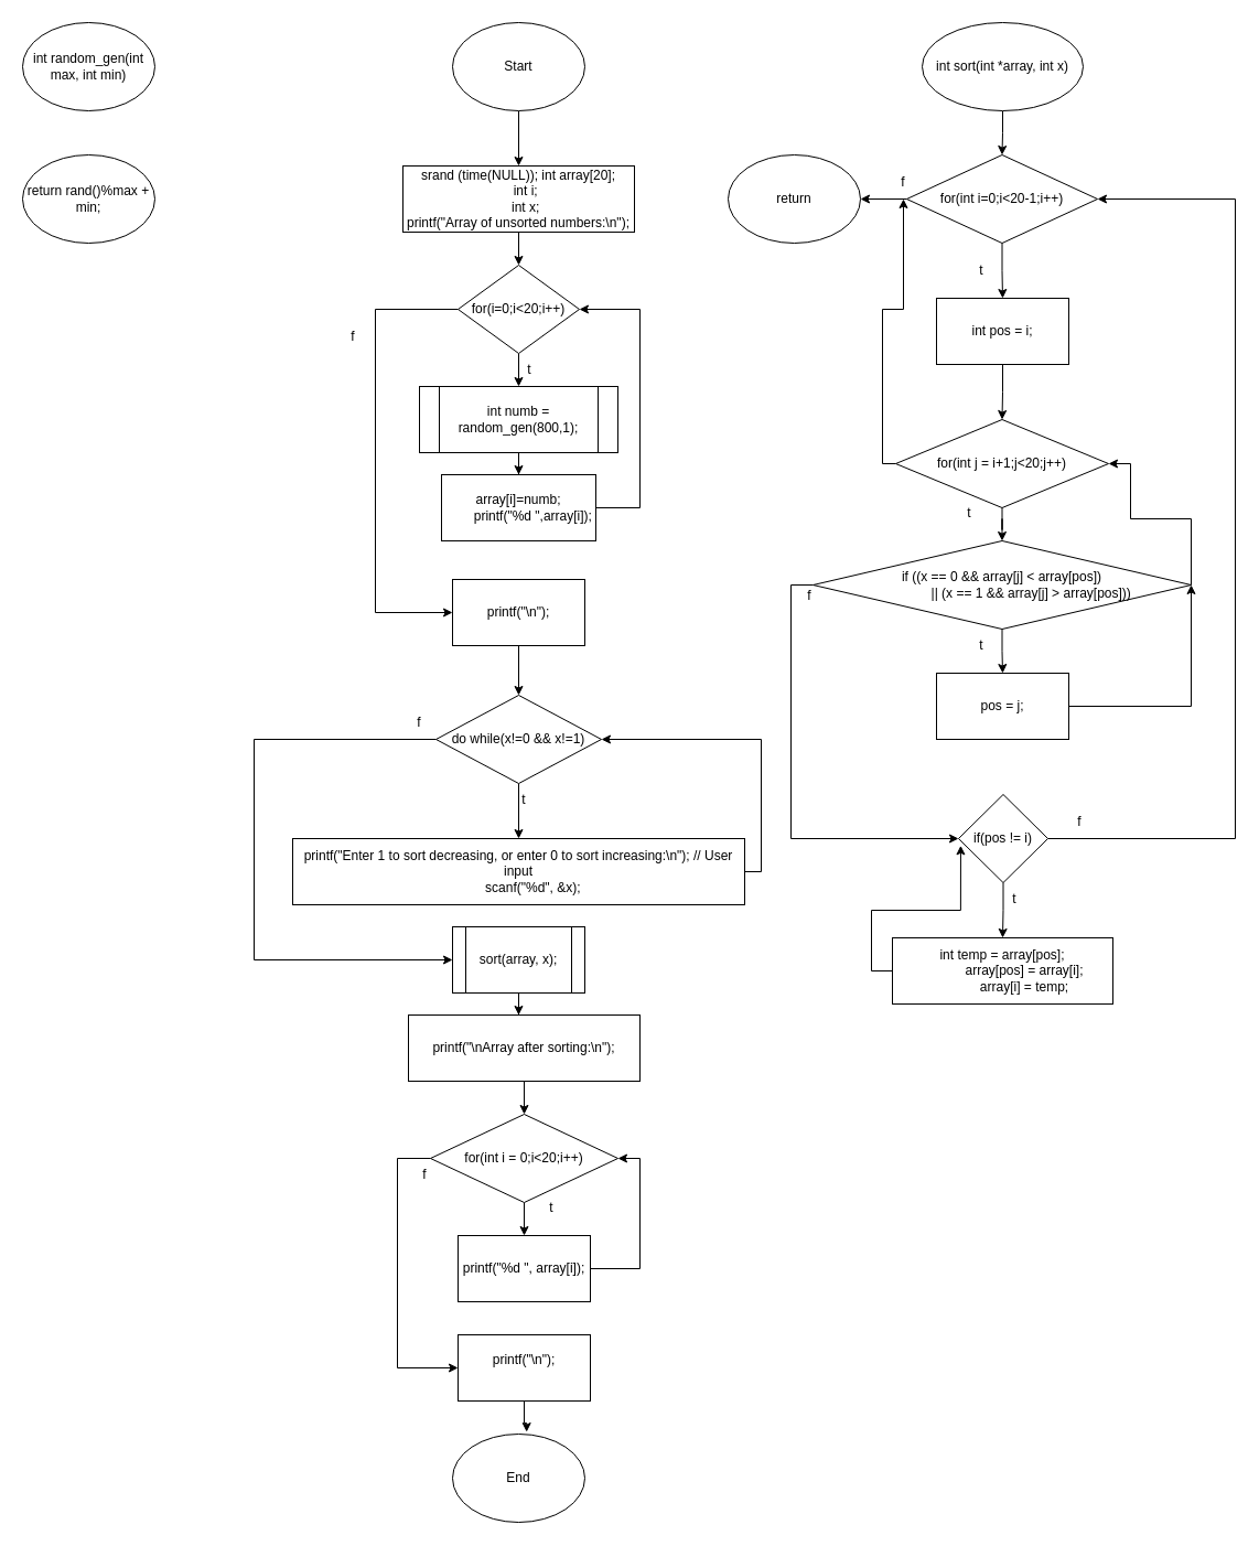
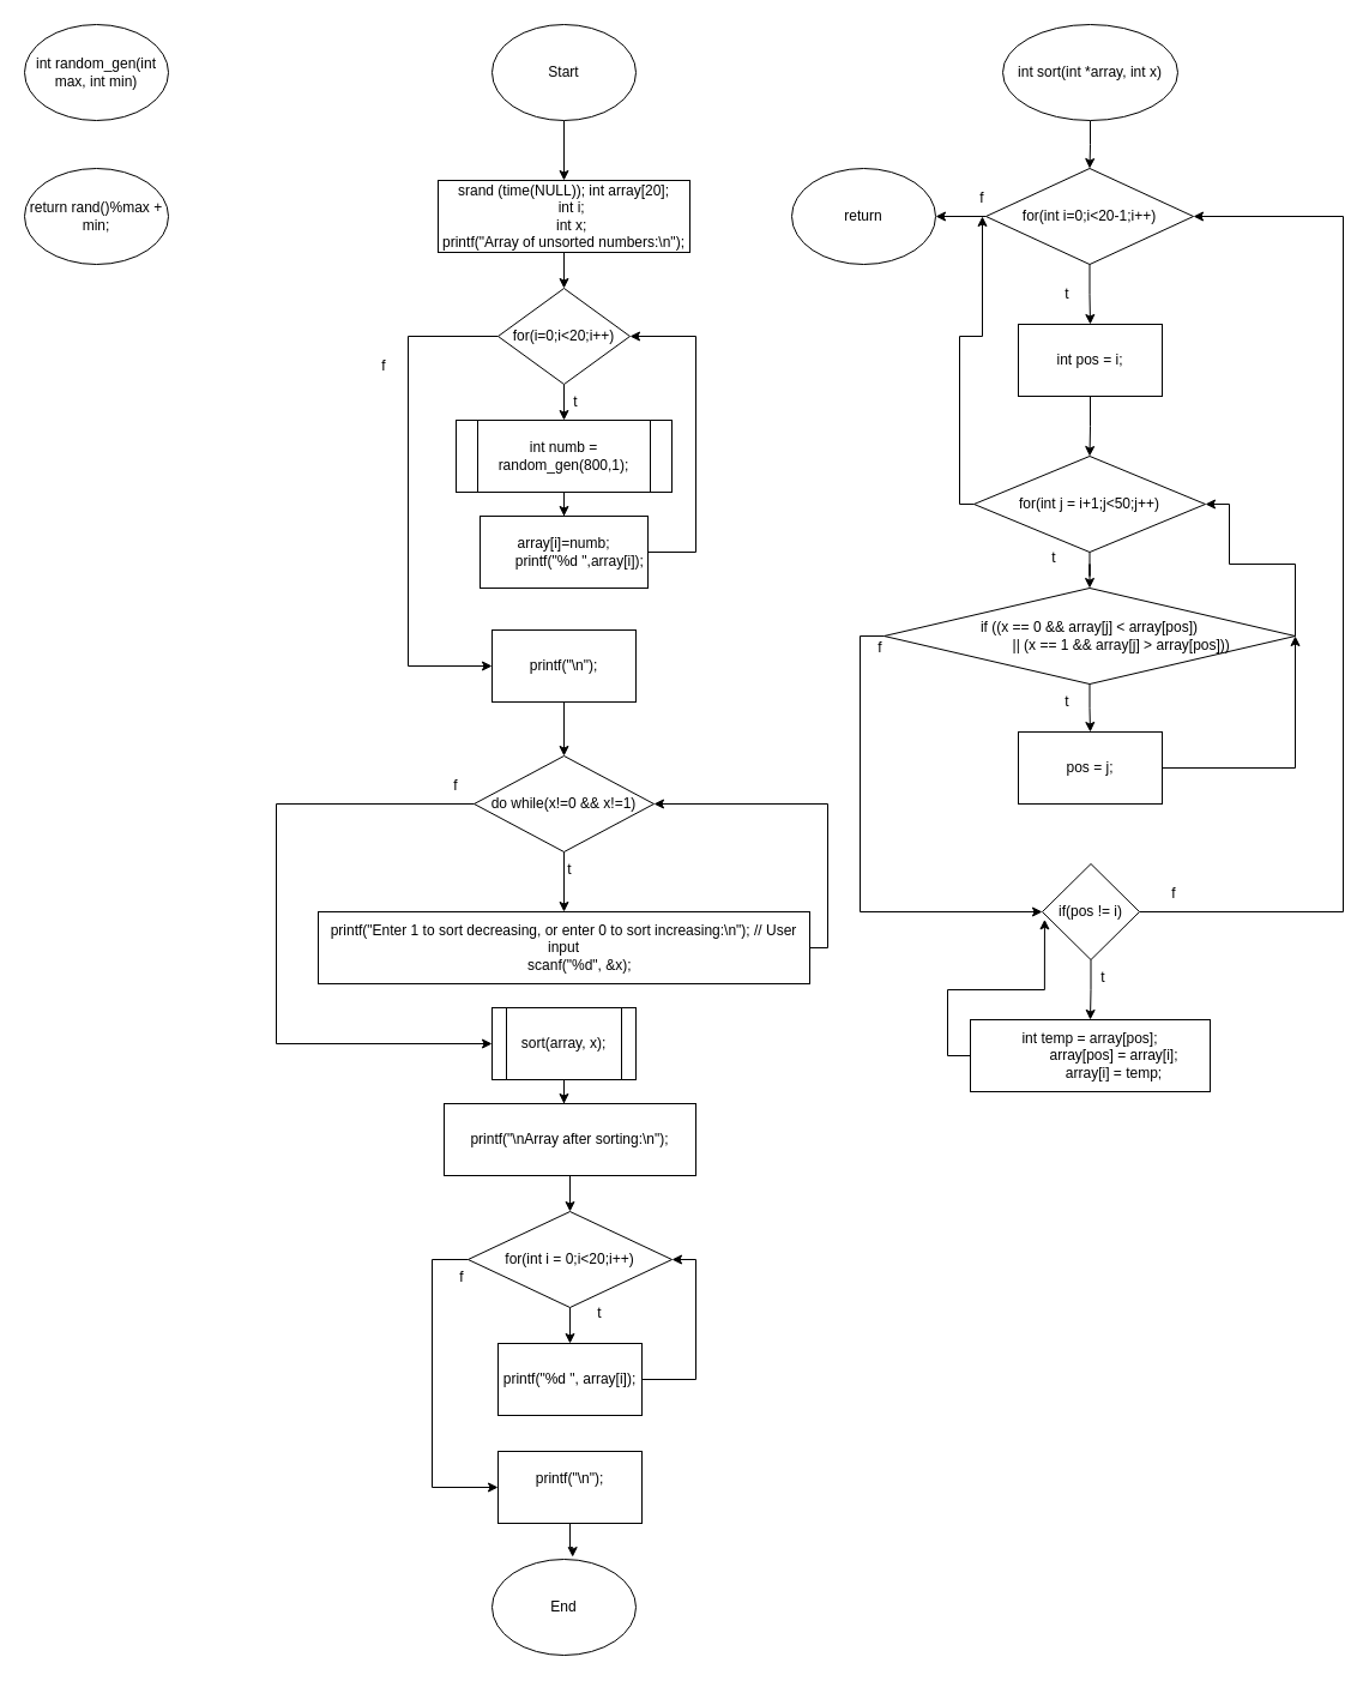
  <mxCell id="0" />
  <mxCell id="1" parent="0" />
  <mxCell id="2" style="edgeStyle=orthogonalEdgeStyle;rounded=0;orthogonalLoop=1;jettySize=auto;html=1;entryX=0.5;entryY=0;entryDx=0;entryDy=0;" edge="1" parent="1" source="3" target="5"><mxGeometry relative="1" as="geometry" /></mxCell>
  <mxCell id="3" value="Start" style="ellipse;whiteSpace=wrap;html=1;" vertex="1" parent="1"><mxGeometry x="410" y="20" width="120" height="80" as="geometry" /></mxCell>
  <mxCell id="4" style="edgeStyle=orthogonalEdgeStyle;rounded=0;orthogonalLoop=1;jettySize=auto;html=1;exitX=0.5;exitY=1;exitDx=0;exitDy=0;entryX=0.5;entryY=0;entryDx=0;entryDy=0;" edge="1" parent="1" source="5" target="8"><mxGeometry relative="1" as="geometry" /></mxCell>
  <mxCell id="5" value="&lt;div&gt;srand (time(NULL));&amp;nbsp;&lt;span&gt;int array[20];&lt;/span&gt;&lt;/div&gt;&lt;div&gt;&amp;nbsp; &amp;nbsp; int i;&lt;/div&gt;&lt;div&gt;&amp;nbsp; &amp;nbsp; int x;&lt;/div&gt;&lt;div&gt;printf(&quot;Array of unsorted numbers:\n&quot;);&lt;br&gt;&lt;/div&gt;" style="rounded=0;whiteSpace=wrap;html=1;" vertex="1" parent="1"><mxGeometry x="365" y="150" width="210" height="60" as="geometry" /></mxCell>
  <mxCell id="6" style="edgeStyle=orthogonalEdgeStyle;rounded=0;orthogonalLoop=1;jettySize=auto;html=1;exitX=0.5;exitY=1;exitDx=0;exitDy=0;entryX=0.5;entryY=0;entryDx=0;entryDy=0;" edge="1" parent="1" source="8" target="12"><mxGeometry relative="1" as="geometry" /></mxCell>
  <mxCell id="7" style="edgeStyle=orthogonalEdgeStyle;rounded=0;orthogonalLoop=1;jettySize=auto;html=1;entryX=0;entryY=0.5;entryDx=0;entryDy=0;" edge="1" parent="1" source="8" target="14"><mxGeometry relative="1" as="geometry"><Array as="points"><mxPoint x="340" y="280" /><mxPoint x="340" y="555" /></Array></mxGeometry></mxCell>
  <mxCell id="8" value="for(i=0;i&amp;lt;20;i++)" style="rhombus;whiteSpace=wrap;html=1;" vertex="1" parent="1"><mxGeometry x="415" y="240" width="110" height="80" as="geometry" /></mxCell>
  <mxCell id="9" style="edgeStyle=orthogonalEdgeStyle;rounded=0;orthogonalLoop=1;jettySize=auto;html=1;entryX=1;entryY=0.5;entryDx=0;entryDy=0;" edge="1" parent="1" source="10" target="8"><mxGeometry relative="1" as="geometry"><Array as="points"><mxPoint x="580" y="460" /><mxPoint x="580" y="280" /></Array></mxGeometry></mxCell>
  <mxCell id="10" value="&lt;div&gt;array[i]=numb;&lt;/div&gt;&lt;div&gt;&amp;nbsp; &amp;nbsp; &amp;nbsp; &amp;nbsp; printf(&quot;%d &quot;,array[i]);&lt;/div&gt;" style="rounded=0;whiteSpace=wrap;html=1;" vertex="1" parent="1"><mxGeometry x="400" y="430" width="140" height="60" as="geometry" /></mxCell>
  <mxCell id="11" style="edgeStyle=orthogonalEdgeStyle;rounded=0;orthogonalLoop=1;jettySize=auto;html=1;entryX=0.5;entryY=0;entryDx=0;entryDy=0;" edge="1" parent="1" source="12" target="10"><mxGeometry relative="1" as="geometry" /></mxCell>
  <mxCell id="12" value="int numb = random_gen(800,1);" style="shape=process;whiteSpace=wrap;html=1;backgroundOutline=1;" vertex="1" parent="1"><mxGeometry x="380" y="350" width="180" height="60" as="geometry" /></mxCell>
  <mxCell id="13" style="edgeStyle=orthogonalEdgeStyle;rounded=0;orthogonalLoop=1;jettySize=auto;html=1;entryX=0.5;entryY=0;entryDx=0;entryDy=0;" edge="1" parent="1" source="14" target="17"><mxGeometry relative="1" as="geometry" /></mxCell>
  <mxCell id="14" value="printf(&quot;\n&quot;);" style="rounded=0;whiteSpace=wrap;html=1;" vertex="1" parent="1"><mxGeometry x="410" y="525" width="120" height="60" as="geometry" /></mxCell>
  <mxCell id="15" style="edgeStyle=orthogonalEdgeStyle;rounded=0;orthogonalLoop=1;jettySize=auto;html=1;exitX=0.5;exitY=1;exitDx=0;exitDy=0;entryX=0.5;entryY=0;entryDx=0;entryDy=0;" edge="1" parent="1" source="17" target="19"><mxGeometry relative="1" as="geometry" /></mxCell>
  <mxCell id="16" style="edgeStyle=orthogonalEdgeStyle;rounded=0;orthogonalLoop=1;jettySize=auto;html=1;entryX=0;entryY=0.5;entryDx=0;entryDy=0;" edge="1" parent="1" source="17" target="33"><mxGeometry relative="1" as="geometry"><Array as="points"><mxPoint x="230" y="670" /><mxPoint x="230" y="870" /></Array></mxGeometry></mxCell>
  <mxCell id="17" value="do while(x!=0 &amp;amp;&amp;amp; x!=1)" style="rhombus;whiteSpace=wrap;html=1;" vertex="1" parent="1"><mxGeometry x="395" y="630" width="150" height="80" as="geometry" /></mxCell>
  <mxCell id="18" style="edgeStyle=orthogonalEdgeStyle;rounded=0;orthogonalLoop=1;jettySize=auto;html=1;entryX=1;entryY=0.5;entryDx=0;entryDy=0;" edge="1" parent="1" source="19" target="17"><mxGeometry relative="1" as="geometry"><Array as="points"><mxPoint x="690" y="790" /><mxPoint x="690" y="670" /></Array></mxGeometry></mxCell>
  <mxCell id="19" value="&lt;div&gt;printf(&quot;Enter 1 to sort decreasing, or enter 0 to sort increasing:\n&quot;); // User input&lt;/div&gt;&lt;div&gt;&amp;nbsp; &amp;nbsp; &amp;nbsp; &amp;nbsp; scanf(&quot;%d&quot;, &amp;amp;x);&lt;/div&gt;" style="rounded=0;whiteSpace=wrap;html=1;" vertex="1" parent="1"><mxGeometry x="265" y="760" width="410" height="60" as="geometry" /></mxCell>
  <mxCell id="20" style="edgeStyle=orthogonalEdgeStyle;rounded=0;orthogonalLoop=1;jettySize=auto;html=1;entryX=0.5;entryY=0;entryDx=0;entryDy=0;" edge="1" parent="1" source="21" target="24"><mxGeometry relative="1" as="geometry" /></mxCell>
  <mxCell id="21" value="printf(&quot;\nArray after sorting:\n&quot;);" style="rounded=0;whiteSpace=wrap;html=1;" vertex="1" parent="1"><mxGeometry x="370" y="920" width="210" height="60" as="geometry" /></mxCell>
  <mxCell id="22" style="edgeStyle=orthogonalEdgeStyle;rounded=0;orthogonalLoop=1;jettySize=auto;html=1;entryX=0.5;entryY=0;entryDx=0;entryDy=0;" edge="1" parent="1" source="24" target="26"><mxGeometry relative="1" as="geometry" /></mxCell>
  <mxCell id="23" style="edgeStyle=orthogonalEdgeStyle;rounded=0;orthogonalLoop=1;jettySize=auto;html=1;entryX=0;entryY=0.5;entryDx=0;entryDy=0;" edge="1" parent="1" source="24" target="28"><mxGeometry relative="1" as="geometry"><Array as="points"><mxPoint x="360" y="1050" /><mxPoint x="360" y="1240" /></Array></mxGeometry></mxCell>
  <mxCell id="24" value="for(int i = 0;i&amp;lt;20;i++)" style="rhombus;whiteSpace=wrap;html=1;" vertex="1" parent="1"><mxGeometry x="390" y="1010" width="170" height="80" as="geometry" /></mxCell>
  <mxCell id="25" style="edgeStyle=orthogonalEdgeStyle;rounded=0;orthogonalLoop=1;jettySize=auto;html=1;entryX=1;entryY=0.5;entryDx=0;entryDy=0;" edge="1" parent="1" source="26" target="24"><mxGeometry relative="1" as="geometry"><Array as="points"><mxPoint x="580" y="1150" /><mxPoint x="580" y="1050" /></Array></mxGeometry></mxCell>
  <mxCell id="26" value="printf(&quot;%d &quot;, array[i]);" style="rounded=0;whiteSpace=wrap;html=1;" vertex="1" parent="1"><mxGeometry x="415" y="1120" width="120" height="60" as="geometry" /></mxCell>
  <mxCell id="27" style="edgeStyle=orthogonalEdgeStyle;rounded=0;orthogonalLoop=1;jettySize=auto;html=1;entryX=0.56;entryY=-0.024;entryDx=0;entryDy=0;entryPerimeter=0;" edge="1" parent="1" source="28" target="29"><mxGeometry relative="1" as="geometry" /></mxCell>
  <mxCell id="28" value="&lt;div&gt;printf(&quot;\n&quot;);&lt;/div&gt;&lt;div&gt;&lt;br&gt;&lt;/div&gt;" style="rounded=0;whiteSpace=wrap;html=1;" vertex="1" parent="1"><mxGeometry x="415" y="1210" width="120" height="60" as="geometry" /></mxCell>
  <mxCell id="29" value="End" style="ellipse;whiteSpace=wrap;html=1;" vertex="1" parent="1"><mxGeometry x="410" y="1300" width="120" height="80" as="geometry" /></mxCell>
  <mxCell id="30" style="edgeStyle=orthogonalEdgeStyle;rounded=0;orthogonalLoop=1;jettySize=auto;html=1;entryX=0.5;entryY=0;entryDx=0;entryDy=0;" edge="1" parent="1" source="31" target="36"><mxGeometry relative="1" as="geometry" /></mxCell>
  <mxCell id="31" value="int sort(int *array, int x)" style="ellipse;whiteSpace=wrap;html=1;" vertex="1" parent="1"><mxGeometry x="836" y="20" width="146" height="80" as="geometry" /></mxCell>
  <mxCell id="32" style="edgeStyle=orthogonalEdgeStyle;rounded=0;orthogonalLoop=1;jettySize=auto;html=1;entryX=0.476;entryY=0;entryDx=0;entryDy=0;entryPerimeter=0;" edge="1" parent="1" source="33" target="21"><mxGeometry relative="1" as="geometry" /></mxCell>
  <mxCell id="33" value="sort(array, x);" style="shape=process;whiteSpace=wrap;html=1;backgroundOutline=1;" vertex="1" parent="1"><mxGeometry x="410" y="840" width="120" height="60" as="geometry" /></mxCell>
  <mxCell id="34" style="edgeStyle=orthogonalEdgeStyle;rounded=0;orthogonalLoop=1;jettySize=auto;html=1;" edge="1" parent="1" source="36" target="38"><mxGeometry relative="1" as="geometry" /></mxCell>
  <mxCell id="35" style="edgeStyle=orthogonalEdgeStyle;rounded=0;orthogonalLoop=1;jettySize=auto;html=1;exitX=0;exitY=0.5;exitDx=0;exitDy=0;" edge="1" parent="1" source="36" target="53"><mxGeometry relative="1" as="geometry" /></mxCell>
  <mxCell id="36" value="for(int i=0;i&amp;lt;20-1;i++)" style="rhombus;whiteSpace=wrap;html=1;" vertex="1" parent="1"><mxGeometry x="822" y="140" width="173" height="80" as="geometry" /></mxCell>
  <mxCell id="37" style="edgeStyle=orthogonalEdgeStyle;rounded=0;orthogonalLoop=1;jettySize=auto;html=1;entryX=0.5;entryY=0;entryDx=0;entryDy=0;" edge="1" parent="1" source="38" target="41"><mxGeometry relative="1" as="geometry" /></mxCell>
  <mxCell id="38" value="int pos = i;" style="rounded=0;whiteSpace=wrap;html=1;" vertex="1" parent="1"><mxGeometry x="849" y="270" width="120" height="60" as="geometry" /></mxCell>
  <mxCell id="39" style="edgeStyle=orthogonalEdgeStyle;rounded=0;orthogonalLoop=1;jettySize=auto;html=1;entryX=0.5;entryY=0;entryDx=0;entryDy=0;" edge="1" parent="1" source="41" target="45"><mxGeometry relative="1" as="geometry" /></mxCell>
  <mxCell id="40" style="edgeStyle=orthogonalEdgeStyle;rounded=0;orthogonalLoop=1;jettySize=auto;html=1;entryX=0.5;entryY=1;entryDx=0;entryDy=0;" edge="1" parent="1" source="41" target="62"><mxGeometry relative="1" as="geometry"><Array as="points"><mxPoint x="800" y="420" /><mxPoint x="800" y="280" /><mxPoint x="819" y="280" /></Array></mxGeometry></mxCell>
- <mxCell id="41" value="for(int j = i+1;j&amp;lt;20;j++)" style="rhombus;whiteSpace=wrap;html=1;" vertex="1" parent="1"><mxGeometry x="812" y="380" width="193" height="80" as="geometry" /></mxCell>
+ <mxCell id="41" value="for(int j = i+1;j&amp;lt;50;j++)" style="rhombus;whiteSpace=wrap;html=1;" vertex="1" parent="1"><mxGeometry x="812" y="380" width="193" height="80" as="geometry" /></mxCell>
  <mxCell id="42" style="edgeStyle=orthogonalEdgeStyle;rounded=0;orthogonalLoop=1;jettySize=auto;html=1;entryX=0.5;entryY=0;entryDx=0;entryDy=0;" edge="1" parent="1" source="45" target="47"><mxGeometry relative="1" as="geometry" /></mxCell>
  <mxCell id="43" style="edgeStyle=orthogonalEdgeStyle;rounded=0;orthogonalLoop=1;jettySize=auto;html=1;exitX=0;exitY=0.5;exitDx=0;exitDy=0;entryX=0;entryY=0.5;entryDx=0;entryDy=0;" edge="1" parent="1" source="45" target="50"><mxGeometry relative="1" as="geometry" /></mxCell>
  <mxCell id="44" style="edgeStyle=orthogonalEdgeStyle;rounded=0;orthogonalLoop=1;jettySize=auto;html=1;entryX=1;entryY=0.5;entryDx=0;entryDy=0;" edge="1" parent="1" source="45" target="41"><mxGeometry relative="1" as="geometry"><Array as="points"><mxPoint x="1080" y="470" /><mxPoint x="1025" y="470" /><mxPoint x="1025" y="420" /></Array></mxGeometry></mxCell>
  <mxCell id="45" value="&lt;div&gt;if ((x == 0 &amp;amp;&amp;amp; array[j] &amp;lt; array[pos])&lt;/div&gt;&lt;div&gt;&amp;nbsp; &amp;nbsp; &amp;nbsp; &amp;nbsp; &amp;nbsp; &amp;nbsp; &amp;nbsp; &amp;nbsp; || (x == 1 &amp;amp;&amp;amp; array[j] &amp;gt; array[pos]))&lt;/div&gt;" style="rhombus;whiteSpace=wrap;html=1;" vertex="1" parent="1"><mxGeometry x="737" y="490" width="343" height="80" as="geometry" /></mxCell>
  <mxCell id="46" style="edgeStyle=orthogonalEdgeStyle;rounded=0;orthogonalLoop=1;jettySize=auto;html=1;exitX=1;exitY=0.5;exitDx=0;exitDy=0;entryX=1;entryY=0.5;entryDx=0;entryDy=0;" edge="1" parent="1" source="47" target="45"><mxGeometry relative="1" as="geometry"><Array as="points"><mxPoint x="1080" y="640" /></Array></mxGeometry></mxCell>
  <mxCell id="47" value="pos = j;" style="rounded=0;whiteSpace=wrap;html=1;" vertex="1" parent="1"><mxGeometry x="849" y="610" width="120" height="60" as="geometry" /></mxCell>
  <mxCell id="48" style="edgeStyle=orthogonalEdgeStyle;rounded=0;orthogonalLoop=1;jettySize=auto;html=1;exitX=0.5;exitY=1;exitDx=0;exitDy=0;entryX=0.5;entryY=0;entryDx=0;entryDy=0;" edge="1" parent="1" source="50" target="52"><mxGeometry relative="1" as="geometry" /></mxCell>
  <mxCell id="49" style="edgeStyle=orthogonalEdgeStyle;rounded=0;orthogonalLoop=1;jettySize=auto;html=1;entryX=1;entryY=0.5;entryDx=0;entryDy=0;" edge="1" parent="1" source="50" target="36"><mxGeometry relative="1" as="geometry"><mxPoint x="970" y="1010" as="targetPoint" /><Array as="points"><mxPoint x="1120" y="760" /><mxPoint x="1120" y="180" /></Array></mxGeometry></mxCell>
  <mxCell id="50" value="if(pos != i)" style="rhombus;whiteSpace=wrap;html=1;" vertex="1" parent="1"><mxGeometry x="869" y="720" width="81" height="80" as="geometry" /></mxCell>
  <mxCell id="51" style="edgeStyle=orthogonalEdgeStyle;rounded=0;orthogonalLoop=1;jettySize=auto;html=1;entryX=0.024;entryY=0.579;entryDx=0;entryDy=0;entryPerimeter=0;" edge="1" parent="1" source="52" target="50"><mxGeometry relative="1" as="geometry"><Array as="points"><mxPoint x="790" y="880" /><mxPoint x="790" y="825" /><mxPoint x="871" y="825" /></Array></mxGeometry></mxCell>
  <mxCell id="52" value="&lt;div&gt;int temp = array[pos];&lt;/div&gt;&lt;div&gt;&amp;nbsp; &amp;nbsp; &amp;nbsp; &amp;nbsp; &amp;nbsp; &amp;nbsp; array[pos] = array[i];&lt;/div&gt;&lt;div&gt;&amp;nbsp; &amp;nbsp; &amp;nbsp; &amp;nbsp; &amp;nbsp; &amp;nbsp; array[i] = temp;&lt;/div&gt;" style="rounded=0;whiteSpace=wrap;html=1;" vertex="1" parent="1"><mxGeometry x="809" y="850" width="200" height="60" as="geometry" /></mxCell>
  <mxCell id="53" value="return" style="ellipse;whiteSpace=wrap;html=1;" vertex="1" parent="1"><mxGeometry x="660" y="140" width="120" height="80" as="geometry" /></mxCell>
  <mxCell id="54" value="int random_gen(int max, int min)" style="ellipse;whiteSpace=wrap;html=1;" vertex="1" parent="1"><mxGeometry x="20" y="20" width="120" height="80" as="geometry" /></mxCell>
  <mxCell id="55" value="&lt;span&gt;&#09;&lt;/span&gt;return rand()%max + min;" style="ellipse;whiteSpace=wrap;html=1;" vertex="1" parent="1"><mxGeometry x="20" y="140" width="120" height="80" as="geometry" /></mxCell>
  <mxCell id="56" value="t" style="text;html=1;strokeColor=none;fillColor=none;align=center;verticalAlign=middle;whiteSpace=wrap;rounded=0;" vertex="1" parent="1"><mxGeometry x="450" y="320" width="60" height="30" as="geometry" /></mxCell>
  <mxCell id="57" value="f" style="text;html=1;strokeColor=none;fillColor=none;align=center;verticalAlign=middle;whiteSpace=wrap;rounded=0;" vertex="1" parent="1"><mxGeometry y="290" width="60" height="30" as="geometry" x="290" /></mxCell>
  <mxCell id="58" value="t" style="text;html=1;strokeColor=none;fillColor=none;align=center;verticalAlign=middle;whiteSpace=wrap;rounded=0;" vertex="1" parent="1"><mxGeometry x="445" y="710" width="60" height="30" as="geometry" /></mxCell>
  <mxCell id="59" value="f" style="text;html=1;strokeColor=none;fillColor=none;align=center;verticalAlign=middle;whiteSpace=wrap;rounded=0;" vertex="1" parent="1"><mxGeometry x="350" y="640" width="60" height="30" as="geometry" /></mxCell>
  <mxCell id="60" value="t" style="text;html=1;strokeColor=none;fillColor=none;align=center;verticalAlign=middle;whiteSpace=wrap;rounded=0;" vertex="1" parent="1"><mxGeometry x="470" y="1080" width="60" height="30" as="geometry" /></mxCell>
  <mxCell id="61" value="f" style="text;html=1;strokeColor=none;fillColor=none;align=center;verticalAlign=middle;whiteSpace=wrap;rounded=0;" vertex="1" parent="1"><mxGeometry x="355" y="1050" width="60" height="30" as="geometry" /></mxCell>
  <mxCell id="62" value="f" style="text;html=1;strokeColor=none;fillColor=none;align=center;verticalAlign=middle;whiteSpace=wrap;rounded=0;" vertex="1" parent="1"><mxGeometry x="789" y="150" width="60" height="30" as="geometry" /></mxCell>
  <mxCell id="63" value="t" style="text;html=1;strokeColor=none;fillColor=none;align=center;verticalAlign=middle;whiteSpace=wrap;rounded=0;" vertex="1" parent="1"><mxGeometry x="860" y="230" width="60" height="30" as="geometry" /></mxCell>
  <mxCell id="64" value="f" style="text;html=1;strokeColor=none;fillColor=none;align=center;verticalAlign=middle;whiteSpace=wrap;rounded=0;" vertex="1" parent="1"><mxGeometry x="704" y="525" width="60" height="30" as="geometry" /></mxCell>
  <mxCell id="65" value="t" style="text;html=1;strokeColor=none;fillColor=none;align=center;verticalAlign=middle;whiteSpace=wrap;rounded=0;" vertex="1" parent="1"><mxGeometry x="860" y="570" width="60" height="30" as="geometry" /></mxCell>
  <mxCell id="66" value="t" style="text;html=1;strokeColor=none;fillColor=none;align=center;verticalAlign=middle;whiteSpace=wrap;rounded=0;" vertex="1" parent="1"><mxGeometry x="849" y="450" width="60" height="30" as="geometry" /></mxCell>
  <mxCell id="67" value="f" style="text;html=1;strokeColor=none;fillColor=none;align=center;verticalAlign=middle;whiteSpace=wrap;rounded=0;" vertex="1" parent="1"><mxGeometry x="949" y="730" width="60" height="30" as="geometry" /></mxCell>
  <mxCell id="68" value="t" style="text;html=1;strokeColor=none;fillColor=none;align=center;verticalAlign=middle;whiteSpace=wrap;rounded=0;" vertex="1" parent="1"><mxGeometry x="890" y="800" width="60" height="30" as="geometry" /></mxCell>
